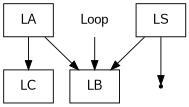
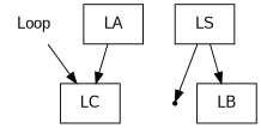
  digraph {
    rankdir=TB
    node [fontname=Arial shape=box]
    n1 [label=Loop shape=plaintext]
    n2 [label=LC]
    end [shape=point]
    n4 [label=LA]
    n5 [label=LB]
    n6 [label=LS]
-   n1 -> n5
+   n1 -> n2
    n4 -> n2
-   n4 -> n5
    n6 -> end
    n6 -> n5
  }
